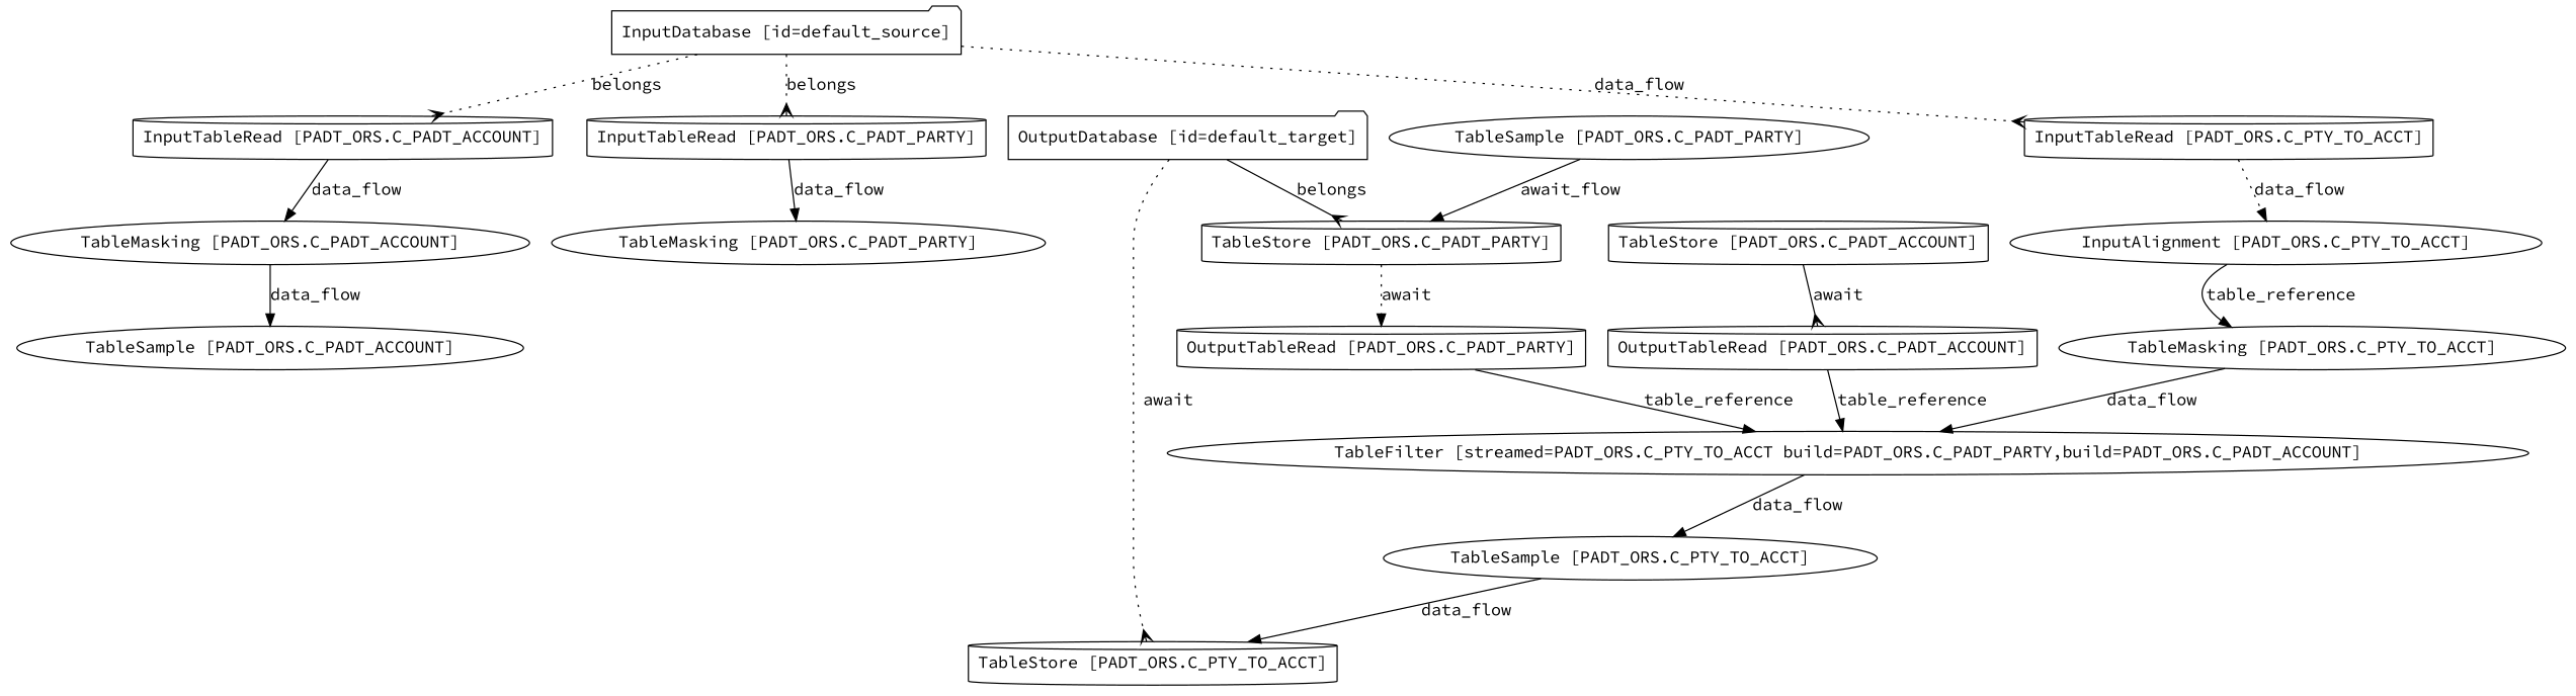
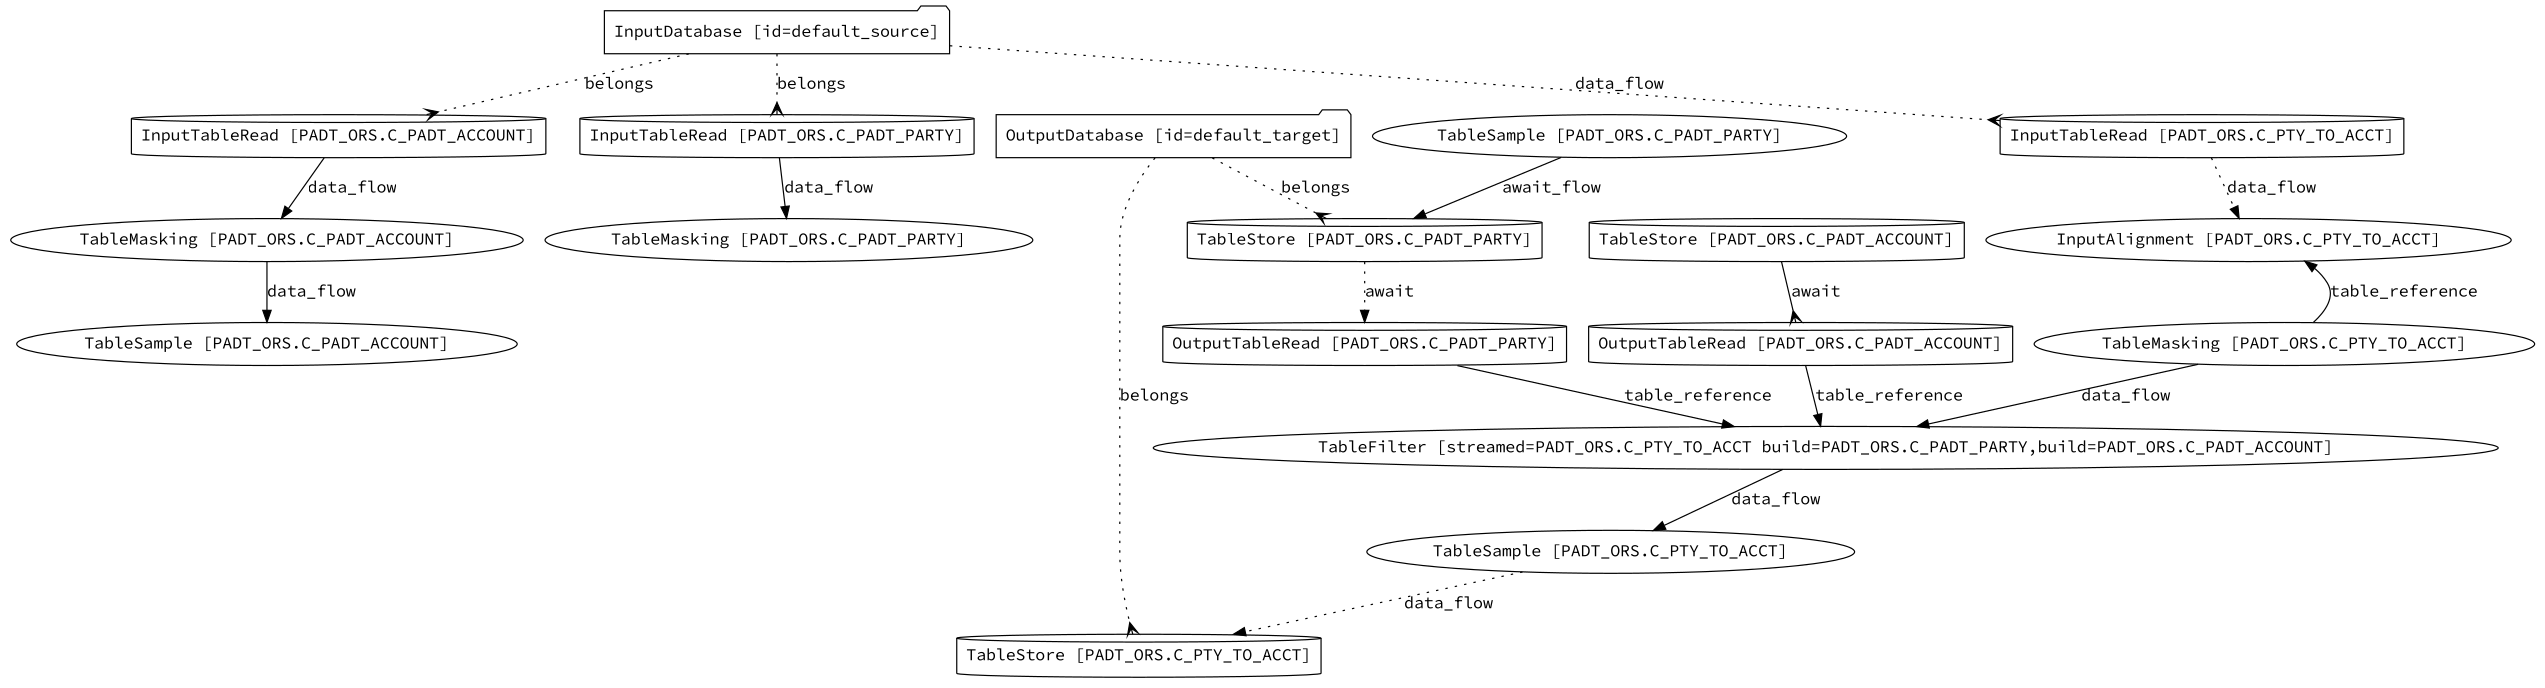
  strict digraph {
    fontname="Source Code Pro"
    node [fontname="Source Code Pro" shape=cylinder]
    edge [arrowhead=normal fontname="Source Code Pro" style=solid]
    n1 [label="InputDatabase [id=default_source]" shape=folder]
    n2 [label="InputTableRead [PADT_ORS.C_PADT_ACCOUNT]"]
    n3 [label="InputTableRead [PADT_ORS.C_PADT_PARTY]"]
    n4 [label="InputTableRead [PADT_ORS.C_PTY_TO_ACCT]"]
    n5 [label="TableMasking [PADT_ORS.C_PADT_ACCOUNT]" shape=ellipse]
    n6 [label="TableMasking [PADT_ORS.C_PADT_PARTY]" shape=ellipse]
    n7 [label="InputAlignment [PADT_ORS.C_PTY_TO_ACCT]" shape=ellipse]
    n8 [label="OutputDatabase [id=default_target]" shape=folder]
    n9 [label="TableStore [PADT_ORS.C_PADT_PARTY]"]
    n10 [label="TableStore [PADT_ORS.C_PTY_TO_ACCT]"]
    n11 [label="TableStore [PADT_ORS.C_PADT_ACCOUNT]"]
    n12 [label="OutputTableRead [PADT_ORS.C_PADT_ACCOUNT]"]
    n13 [label="OutputTableRead [PADT_ORS.C_PADT_PARTY]"]
    n14 [label="TableSample [PADT_ORS.C_PADT_ACCOUNT]" shape=ellipse]
    n15 [label="TableFilter [streamed=PADT_ORS.C_PTY_TO_ACCT build=PADT_ORS.C_PADT_PARTY,build=PADT_ORS.C_PADT_ACCOUNT]" shape=ellipse]
    n16 [label="TableSample [PADT_ORS.C_PTY_TO_ACCT]" shape=ellipse]
    n17 [label="TableSample [PADT_ORS.C_PADT_PARTY]" shape=ellipse]
    n18 [label="TableMasking [PADT_ORS.C_PTY_TO_ACCT]" shape=ellipse]
    n1 -> n2 [arrowhead=crow label=belongs style=dotted]
    n1 -> n3 [arrowhead=crow label=belongs style=dotted]
    n1 -> n4 [arrowhead=crow label=data_flow style=dotted]
    n2 -> n5 [label=data_flow]
    n3 -> n6 [label=data_flow]
    n4 -> n7 [label=data_flow style=dotted]
    n5 -> n14 [label=data_flow]
-   n7 -> n18 [label=table_reference]
-   n8 -> n9 [arrowhead=crow label=belongs]
-   n8 -> n10 [arrowhead=crow label=await style=dotted]
+   n18 -> n7 [label=table_reference]
+   n8 -> n9 [arrowhead=crow label=belongs style=dotted]
+   n8 -> n10 [arrowhead=crow label=belongs style=dotted]
    n9 -> n13 [label=await style=dotted]
    n11 -> n12 [arrowhead=crow label=await]
    n12 -> n15 [label=table_reference]
    n13 -> n15 [label=table_reference]
    n15 -> n16 [label=data_flow]
-   n16 -> n10 [label=data_flow]
+   n16 -> n10 [label=data_flow style=dotted]
    n17 -> n9 [label=await_flow]
    n18 -> n15 [label=data_flow]
  }
